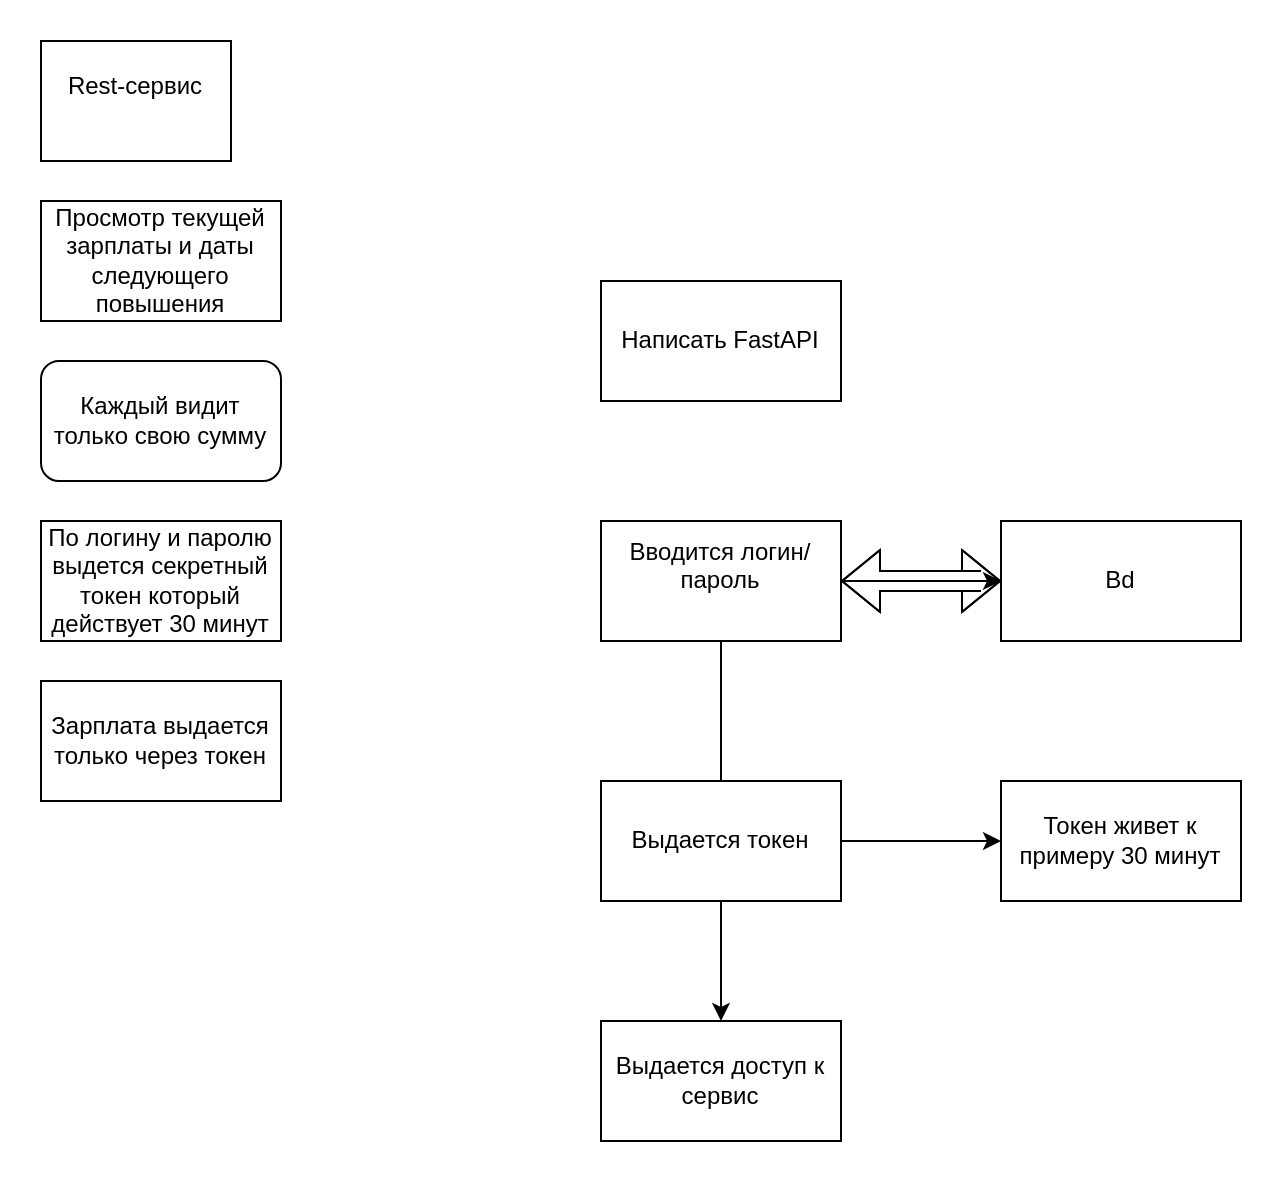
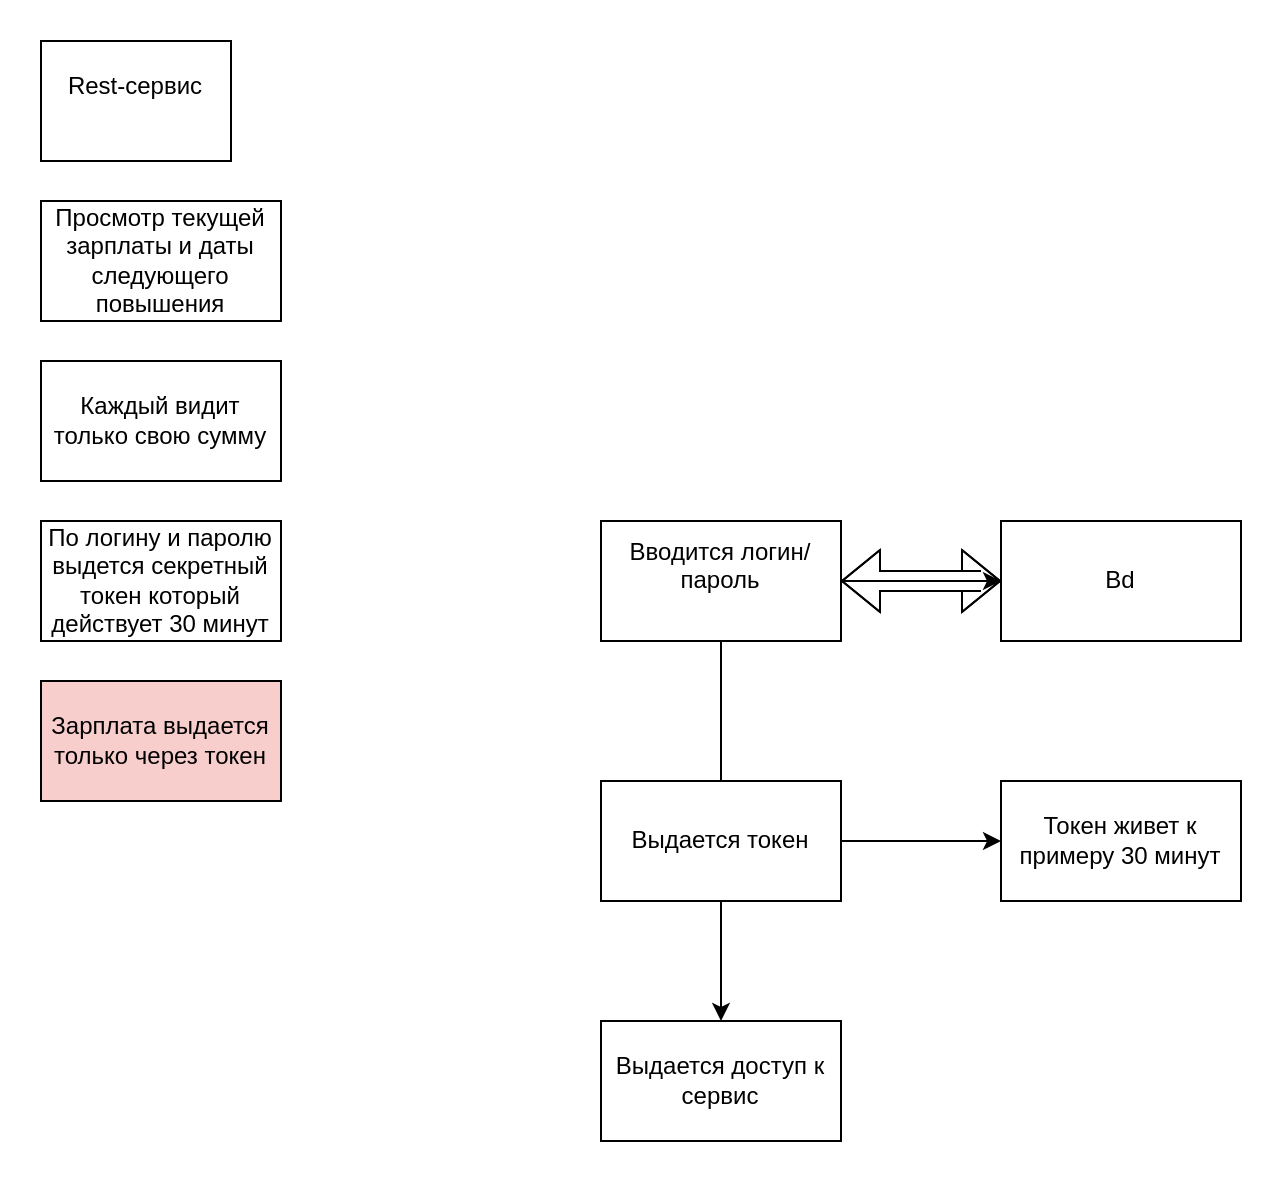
  <mxCell id="0" />
  <mxCell id="1" parent="0" />
  <mxCell id="2" value="Rest-сервис&lt;div&gt;&lt;br&gt;&lt;/div&gt;" style="rounded=0;whiteSpace=wrap;html=1;" vertex="1" parent="1"><mxGeometry x="20" y="20" width="95" height="60" as="geometry" /></mxCell>
  <mxCell id="3" value="Просмотр текущей зарплаты и даты следующего повышения" style="rounded=0;whiteSpace=wrap;html=1;" vertex="1" parent="1"><mxGeometry x="20" y="100" width="120" height="60" as="geometry" /></mxCell>
- <mxCell id="4" value="Каждый видит только свою сумму" style="whiteSpace=wrap;html=1;rounded=1;" vertex="1" parent="1"><mxGeometry x="20" y="180" width="120" height="60" as="geometry" /></mxCell>
+ <mxCell id="4" value="Каждый видит только свою сумму" style="rounded=0;whiteSpace=wrap;html=1;" vertex="1" parent="1"><mxGeometry x="20" y="180" width="120" height="60" as="geometry" /></mxCell>
  <mxCell id="5" value="По логину и паролю выдется секретный токен который действует 30 минут" style="rounded=0;whiteSpace=wrap;html=1;" vertex="1" parent="1"><mxGeometry x="20" y="260" width="120" height="60" as="geometry" /></mxCell>
- <mxCell id="6" value="Зарплата выдается только через токен" style="rounded=0;whiteSpace=wrap;html=1;" vertex="1" parent="1"><mxGeometry x="20" y="340" width="120" height="60" as="geometry" /></mxCell>
+ <mxCell id="6" value="Зарплата выдается только через токен" style="rounded=0;whiteSpace=wrap;html=1;fillColor=#f8cecc;" vertex="1" parent="1"><mxGeometry x="20" y="340" width="120" height="60" as="geometry" /></mxCell>
  <mxCell id="7" value="" style="edgeStyle=orthogonalEdgeStyle;rounded=0;orthogonalLoop=1;jettySize=auto;html=1;endArrow=none;" edge="1" parent="1" source="9" target="12"><mxGeometry relative="1" as="geometry" /></mxCell>
  <mxCell id="8" value="" style="edgeStyle=orthogonalEdgeStyle;rounded=0;orthogonalLoop=1;jettySize=auto;html=1;" edge="1" parent="1" source="9" target="16"><mxGeometry relative="1" as="geometry" /></mxCell>
  <mxCell id="9" value="Вводится логин/пароль&lt;div&gt;&lt;br&gt;&lt;/div&gt;" style="rounded=0;whiteSpace=wrap;html=1;" vertex="1" parent="1"><mxGeometry x="300" y="260" width="120" height="60" as="geometry" /></mxCell>
  <mxCell id="10" value="" style="edgeStyle=orthogonalEdgeStyle;rounded=0;orthogonalLoop=1;jettySize=auto;html=1;" edge="1" parent="1" source="12"><mxGeometry relative="1" as="geometry"><mxPoint x="500" y="420" as="targetPoint" /></mxGeometry></mxCell>
  <mxCell id="11" value="" style="edgeStyle=orthogonalEdgeStyle;rounded=0;orthogonalLoop=1;jettySize=auto;html=1;" edge="1" parent="1" source="12"><mxGeometry relative="1" as="geometry"><mxPoint x="360" y="510" as="targetPoint" /></mxGeometry></mxCell>
  <mxCell id="12" value="Выдается токен" style="rounded=0;whiteSpace=wrap;html=1;" vertex="1" parent="1"><mxGeometry x="300" y="390" width="120" height="60" as="geometry" /></mxCell>
  <mxCell id="13" value="Токен живет к примеру 30 минут" style="rounded=0;whiteSpace=wrap;html=1;" vertex="1" parent="1"><mxGeometry x="500" y="390" width="120" height="60" as="geometry" /></mxCell>
  <mxCell id="14" value="Выдается доступ к сервис" style="rounded=0;whiteSpace=wrap;html=1;" vertex="1" parent="1"><mxGeometry x="300" y="510" width="120" height="60" as="geometry" /></mxCell>
- <mxCell id="15" value="Написать FastAPI" style="rounded=0;whiteSpace=wrap;html=1;" vertex="1" parent="1"><mxGeometry x="300" y="140" width="120" height="60" as="geometry" /></mxCell>
  <mxCell id="16" value="Bd" style="rounded=0;whiteSpace=wrap;html=1;" vertex="1" parent="1"><mxGeometry x="500" y="260" width="120" height="60" as="geometry" /></mxCell>
  <mxCell id="17" value="" style="shape=flexArrow;endArrow=classic;startArrow=classic;html=1;rounded=0;exitX=1;exitY=0.5;exitDx=0;exitDy=0;entryX=0;entryY=0.5;entryDx=0;entryDy=0;" edge="1" parent="1" source="9" target="16"><mxGeometry width="100" height="100" relative="1" as="geometry"><mxPoint x="300" y="380" as="sourcePoint" /><mxPoint x="400" y="280" as="targetPoint" /><Array as="points"><mxPoint x="490" y="290" /></Array></mxGeometry></mxCell>
